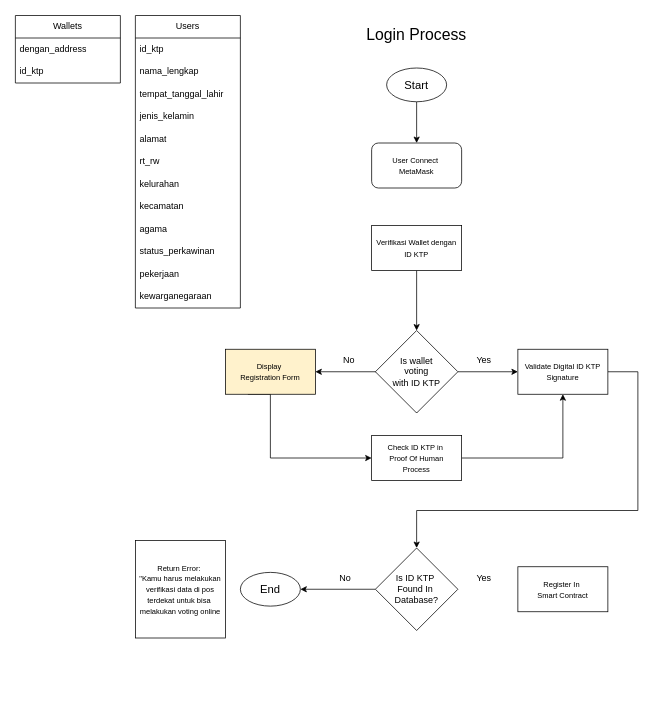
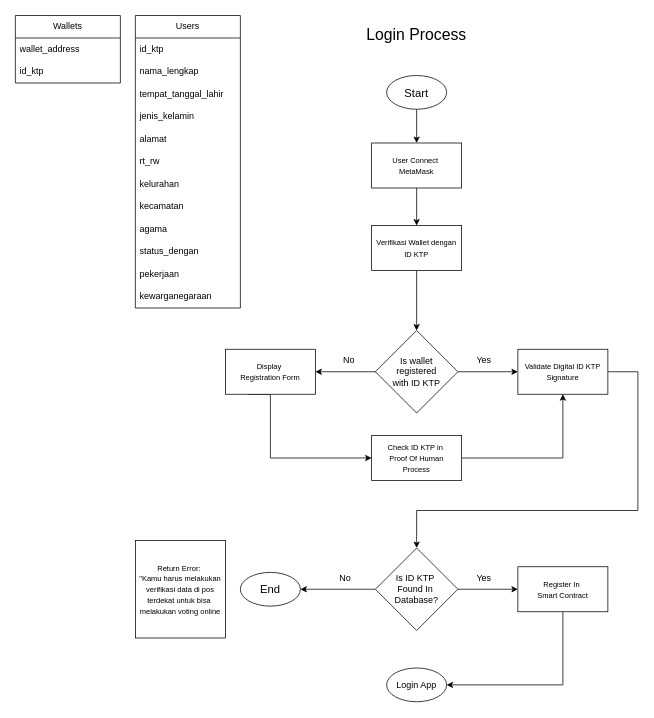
  <mxCell id="0" />
  <mxCell id="1" parent="0" />
  <mxCell id="2" value="&lt;font style=&quot;font-size: 21px;&quot;&gt;Login Process&lt;/font&gt;" style="text;html=1;align=center;verticalAlign=middle;whiteSpace=wrap;rounded=0;" vertex="1" parent="1"><mxGeometry x="480" y="30" width="150" height="30" as="geometry" /></mxCell>
  <mxCell id="3" value="Users" style="swimlane;fontStyle=0;childLayout=stackLayout;horizontal=1;startSize=30;horizontalStack=0;resizeParent=1;resizeParentMax=0;resizeLast=0;collapsible=1;marginBottom=0;whiteSpace=wrap;html=1;" vertex="1" parent="1"><mxGeometry x="180" y="20" width="140" height="390" as="geometry" /></mxCell>
  <mxCell id="4" value="id_ktp" style="text;strokeColor=none;fillColor=none;align=left;verticalAlign=middle;spacingLeft=4;spacingRight=4;overflow=hidden;points=[[0,0.5],[1,0.5]];portConstraint=eastwest;rotatable=0;whiteSpace=wrap;html=1;" vertex="1" parent="3"><mxGeometry y="30" width="140" height="30" as="geometry" /></mxCell>
  <mxCell id="5" value="nama_lengkap" style="text;strokeColor=none;fillColor=none;align=left;verticalAlign=middle;spacingLeft=4;spacingRight=4;overflow=hidden;points=[[0,0.5],[1,0.5]];portConstraint=eastwest;rotatable=0;whiteSpace=wrap;html=1;" vertex="1" parent="3"><mxGeometry y="60" width="140" height="30" as="geometry" /></mxCell>
  <mxCell id="6" value="tempat_tanggal_lahir" style="text;strokeColor=none;fillColor=none;align=left;verticalAlign=middle;spacingLeft=4;spacingRight=4;overflow=hidden;points=[[0,0.5],[1,0.5]];portConstraint=eastwest;rotatable=0;whiteSpace=wrap;html=1;" vertex="1" parent="3"><mxGeometry y="90" width="140" height="30" as="geometry" /></mxCell>
  <mxCell id="7" value="jenis_kelamin" style="text;strokeColor=none;fillColor=none;align=left;verticalAlign=middle;spacingLeft=4;spacingRight=4;overflow=hidden;points=[[0,0.5],[1,0.5]];portConstraint=eastwest;rotatable=0;whiteSpace=wrap;html=1;" vertex="1" parent="3"><mxGeometry y="120" width="140" height="30" as="geometry" /></mxCell>
  <mxCell id="8" value="alamat" style="text;strokeColor=none;fillColor=none;align=left;verticalAlign=middle;spacingLeft=4;spacingRight=4;overflow=hidden;points=[[0,0.5],[1,0.5]];portConstraint=eastwest;rotatable=0;whiteSpace=wrap;html=1;" vertex="1" parent="3"><mxGeometry y="150" width="140" height="30" as="geometry" /></mxCell>
  <mxCell id="9" value="rt_rw" style="text;strokeColor=none;fillColor=none;align=left;verticalAlign=middle;spacingLeft=4;spacingRight=4;overflow=hidden;points=[[0,0.5],[1,0.5]];portConstraint=eastwest;rotatable=0;whiteSpace=wrap;html=1;" vertex="1" parent="3"><mxGeometry y="180" width="140" height="30" as="geometry" /></mxCell>
  <mxCell id="10" value="kelurahan" style="text;strokeColor=none;fillColor=none;align=left;verticalAlign=middle;spacingLeft=4;spacingRight=4;overflow=hidden;points=[[0,0.5],[1,0.5]];portConstraint=eastwest;rotatable=0;whiteSpace=wrap;html=1;" vertex="1" parent="3"><mxGeometry y="210" width="140" height="30" as="geometry" /></mxCell>
  <mxCell id="11" value="kecamatan" style="text;strokeColor=none;fillColor=none;align=left;verticalAlign=middle;spacingLeft=4;spacingRight=4;overflow=hidden;points=[[0,0.5],[1,0.5]];portConstraint=eastwest;rotatable=0;whiteSpace=wrap;html=1;" vertex="1" parent="3"><mxGeometry y="240" width="140" height="30" as="geometry" /></mxCell>
  <mxCell id="12" value="agama" style="text;strokeColor=none;fillColor=none;align=left;verticalAlign=middle;spacingLeft=4;spacingRight=4;overflow=hidden;points=[[0,0.5],[1,0.5]];portConstraint=eastwest;rotatable=0;whiteSpace=wrap;html=1;" vertex="1" parent="3"><mxGeometry y="270" width="140" height="30" as="geometry" /></mxCell>
- <mxCell id="13" value="status_perkawinan" style="text;strokeColor=none;fillColor=none;align=left;verticalAlign=middle;spacingLeft=4;spacingRight=4;overflow=hidden;points=[[0,0.5],[1,0.5]];portConstraint=eastwest;rotatable=0;whiteSpace=wrap;html=1;" vertex="1" parent="3"><mxGeometry y="300" width="140" height="30" as="geometry" /></mxCell>
+ <mxCell id="13" value="status_dengan" style="text;strokeColor=none;fillColor=none;align=left;verticalAlign=middle;spacingLeft=4;spacingRight=4;overflow=hidden;points=[[0,0.5],[1,0.5]];portConstraint=eastwest;rotatable=0;whiteSpace=wrap;html=1;" vertex="1" parent="3"><mxGeometry y="300" width="140" height="30" as="geometry" /></mxCell>
  <mxCell id="14" value="pekerjaan" style="text;strokeColor=none;fillColor=none;align=left;verticalAlign=middle;spacingLeft=4;spacingRight=4;overflow=hidden;points=[[0,0.5],[1,0.5]];portConstraint=eastwest;rotatable=0;whiteSpace=wrap;html=1;" vertex="1" parent="3"><mxGeometry y="330" width="140" height="30" as="geometry" /></mxCell>
  <mxCell id="15" value="kewarganegaraan" style="text;strokeColor=none;fillColor=none;align=left;verticalAlign=middle;spacingLeft=4;spacingRight=4;overflow=hidden;points=[[0,0.5],[1,0.5]];portConstraint=eastwest;rotatable=0;whiteSpace=wrap;html=1;" vertex="1" parent="3"><mxGeometry y="360" width="140" height="30" as="geometry" /></mxCell>
  <mxCell id="16" value="Wallets" style="swimlane;fontStyle=0;childLayout=stackLayout;horizontal=1;startSize=30;horizontalStack=0;resizeParent=1;resizeParentMax=0;resizeLast=0;collapsible=1;marginBottom=0;whiteSpace=wrap;html=1;" vertex="1" parent="1"><mxGeometry x="20" y="20" width="140" height="90" as="geometry" /></mxCell>
- <mxCell id="17" value="dengan_address" style="text;strokeColor=none;fillColor=none;align=left;verticalAlign=middle;spacingLeft=4;spacingRight=4;overflow=hidden;points=[[0,0.5],[1,0.5]];portConstraint=eastwest;rotatable=0;whiteSpace=wrap;html=1;" vertex="1" parent="16"><mxGeometry y="30" width="140" height="30" as="geometry" /></mxCell>
+ <mxCell id="17" value="wallet_address" style="text;strokeColor=none;fillColor=none;align=left;verticalAlign=middle;spacingLeft=4;spacingRight=4;overflow=hidden;points=[[0,0.5],[1,0.5]];portConstraint=eastwest;rotatable=0;whiteSpace=wrap;html=1;" vertex="1" parent="16"><mxGeometry y="30" width="140" height="30" as="geometry" /></mxCell>
  <mxCell id="18" value="id_ktp" style="text;strokeColor=none;fillColor=none;align=left;verticalAlign=middle;spacingLeft=4;spacingRight=4;overflow=hidden;points=[[0,0.5],[1,0.5]];portConstraint=eastwest;rotatable=0;whiteSpace=wrap;html=1;" vertex="1" parent="16"><mxGeometry y="60" width="140" height="30" as="geometry" /></mxCell>
  <mxCell id="19" style="edgeStyle=orthogonalEdgeStyle;rounded=0;orthogonalLoop=1;jettySize=auto;html=1;exitX=0.5;exitY=1;exitDx=0;exitDy=0;" edge="1" parent="1" source="20" target="22"><mxGeometry relative="1" as="geometry" /></mxCell>
- <mxCell id="20" value="&lt;font style=&quot;font-size: 15px;&quot;&gt;Start&lt;/font&gt;" style="ellipse;whiteSpace=wrap;html=1;" vertex="1" parent="1"><mxGeometry x="515" y="90" width="80" height="45" as="geometry" /></mxCell>
- <mxCell id="22" value="&lt;font size=&quot;1&quot;&gt;User Connect&amp;nbsp;&lt;/font&gt;&lt;div&gt;&lt;font size=&quot;1&quot;&gt;MetaMask&lt;/font&gt;&lt;/div&gt;" style="whiteSpace=wrap;html=1;rounded=1;" vertex="1" parent="1"><mxGeometry x="495" y="190" width="120" height="60" as="geometry" /></mxCell>
+ <mxCell id="20" value="&lt;font style=&quot;font-size: 15px;&quot;&gt;Start&lt;/font&gt;" style="ellipse;whiteSpace=wrap;html=1;" vertex="1" parent="1"><mxGeometry x="515" y="100" width="80" height="45" as="geometry" /></mxCell>
+ <mxCell id="21" style="edgeStyle=orthogonalEdgeStyle;rounded=0;orthogonalLoop=1;jettySize=auto;html=1;" edge="1" parent="1" source="22" target="24"><mxGeometry relative="1" as="geometry" /></mxCell>
+ <mxCell id="22" value="&lt;font size=&quot;1&quot;&gt;User Connect&amp;nbsp;&lt;/font&gt;&lt;div&gt;&lt;font size=&quot;1&quot;&gt;MetaMask&lt;/font&gt;&lt;/div&gt;" style="rounded=0;whiteSpace=wrap;html=1;" vertex="1" parent="1"><mxGeometry x="495" y="190" width="120" height="60" as="geometry" /></mxCell>
  <mxCell id="23" style="edgeStyle=orthogonalEdgeStyle;rounded=0;orthogonalLoop=1;jettySize=auto;html=1;exitX=0.5;exitY=1;exitDx=0;exitDy=0;entryX=0.5;entryY=0;entryDx=0;entryDy=0;" edge="1" parent="1" source="24" target="27"><mxGeometry relative="1" as="geometry" /></mxCell>
  <mxCell id="24" value="&lt;font size=&quot;1&quot;&gt;Verifikasi Wallet dengan&lt;/font&gt;&lt;div&gt;&lt;font size=&quot;1&quot;&gt;ID KTP&lt;/font&gt;&lt;/div&gt;" style="rounded=0;whiteSpace=wrap;html=1;" vertex="1" parent="1"><mxGeometry x="495" y="300" width="120" height="60" as="geometry" /></mxCell>
  <mxCell id="25" style="edgeStyle=orthogonalEdgeStyle;rounded=0;orthogonalLoop=1;jettySize=auto;html=1;exitX=0.5;exitY=1;exitDx=0;exitDy=0;entryX=1;entryY=0.5;entryDx=0;entryDy=0;" edge="1" parent="1" source="27" target="29"><mxGeometry relative="1" as="geometry"><Array as="points"><mxPoint x="555" y="495" /></Array></mxGeometry></mxCell>
  <mxCell id="26" style="edgeStyle=orthogonalEdgeStyle;rounded=0;orthogonalLoop=1;jettySize=auto;html=1;exitX=1;exitY=0.5;exitDx=0;exitDy=0;entryX=0;entryY=0.5;entryDx=0;entryDy=0;" edge="1" parent="1" source="27" target="31"><mxGeometry relative="1" as="geometry" /></mxCell>
- <mxCell id="27" value="Is wallet&lt;div&gt;voting&lt;/div&gt;&lt;div&gt;with ID KTP&lt;/div&gt;" style="rhombus;whiteSpace=wrap;html=1;" vertex="1" parent="1"><mxGeometry x="500" y="440" width="110" height="110" as="geometry" /></mxCell>
+ <mxCell id="27" value="Is wallet&lt;div&gt;registered&lt;/div&gt;&lt;div&gt;with ID KTP&lt;/div&gt;" style="rhombus;whiteSpace=wrap;html=1;" vertex="1" parent="1"><mxGeometry x="500" y="440" width="110" height="110" as="geometry" /></mxCell>
  <mxCell id="28" style="edgeStyle=orthogonalEdgeStyle;rounded=0;orthogonalLoop=1;jettySize=auto;html=1;exitX=0.446;exitY=0.988;exitDx=0;exitDy=0;exitPerimeter=0;entryX=0;entryY=0.5;entryDx=0;entryDy=0;" edge="1" parent="1" target="35"><mxGeometry relative="1" as="geometry"><mxPoint x="330" y="525" as="sourcePoint" /><mxPoint x="466.48" y="680.779" as="targetPoint" /><Array as="points"><mxPoint x="360" y="525" /><mxPoint x="360" y="610" /></Array></mxGeometry></mxCell>
- <mxCell id="29" value="&lt;font size=&quot;1&quot;&gt;Display&amp;nbsp;&lt;/font&gt;&lt;div&gt;&lt;font size=&quot;1&quot;&gt;Registration&amp;nbsp;&lt;/font&gt;&lt;span style=&quot;font-size: x-small; background-color: transparent; color: light-dark(rgb(0, 0, 0), rgb(255, 255, 255));&quot;&gt;Form&lt;/span&gt;&lt;/div&gt;" style="rounded=0;whiteSpace=wrap;html=1;fillColor=#fff2cc;" vertex="1" parent="1"><mxGeometry x="300" y="465" width="120" height="60" as="geometry" /></mxCell>
+ <mxCell id="29" value="&lt;font size=&quot;1&quot;&gt;Display&amp;nbsp;&lt;/font&gt;&lt;div&gt;&lt;font size=&quot;1&quot;&gt;Registration&amp;nbsp;&lt;/font&gt;&lt;span style=&quot;font-size: x-small; background-color: transparent; color: light-dark(rgb(0, 0, 0), rgb(255, 255, 255));&quot;&gt;Form&lt;/span&gt;&lt;/div&gt;" style="rounded=0;whiteSpace=wrap;html=1;" vertex="1" parent="1"><mxGeometry x="300" y="465" width="120" height="60" as="geometry" /></mxCell>
  <mxCell id="30" style="edgeStyle=orthogonalEdgeStyle;rounded=0;orthogonalLoop=1;jettySize=auto;html=1;entryX=0.5;entryY=0;entryDx=0;entryDy=0;" edge="1" parent="1" source="31" target="38"><mxGeometry relative="1" as="geometry"><mxPoint x="850" y="680" as="targetPoint" /><Array as="points"><mxPoint x="850" y="495" /><mxPoint x="850" y="680" /><mxPoint x="555" y="680" /></Array></mxGeometry></mxCell>
  <mxCell id="31" value="&lt;font size=&quot;1&quot;&gt;Validate Digital ID KTP Signature&lt;/font&gt;" style="rounded=0;whiteSpace=wrap;html=1;" vertex="1" parent="1"><mxGeometry x="690" y="465" width="120" height="60" as="geometry" /></mxCell>
  <mxCell id="32" value="Yes" style="text;html=1;align=center;verticalAlign=middle;whiteSpace=wrap;rounded=0;" vertex="1" parent="1"><mxGeometry x="615" y="465" width="60" height="30" as="geometry" /></mxCell>
  <mxCell id="33" value="No" style="text;html=1;align=center;verticalAlign=middle;whiteSpace=wrap;rounded=0;" vertex="1" parent="1"><mxGeometry x="435" y="465" width="60" height="30" as="geometry" /></mxCell>
  <mxCell id="34" style="edgeStyle=orthogonalEdgeStyle;rounded=0;orthogonalLoop=1;jettySize=auto;html=1;entryX=0.5;entryY=1;entryDx=0;entryDy=0;" edge="1" parent="1" source="35" target="31"><mxGeometry relative="1" as="geometry"><mxPoint x="750" y="550" as="targetPoint" /></mxGeometry></mxCell>
  <mxCell id="35" value="&lt;font size=&quot;1&quot;&gt;Check ID KTP in&amp;nbsp;&lt;/font&gt;&lt;div&gt;&lt;font size=&quot;1&quot;&gt;Proof Of Human&lt;/font&gt;&lt;/div&gt;&lt;div&gt;&lt;font size=&quot;1&quot;&gt;Process&lt;/font&gt;&lt;/div&gt;" style="rounded=0;whiteSpace=wrap;html=1;" vertex="1" parent="1"><mxGeometry x="495" y="580" width="120" height="60" as="geometry" /></mxCell>
+ <mxCell id="36" style="edgeStyle=orthogonalEdgeStyle;rounded=0;orthogonalLoop=1;jettySize=auto;html=1;exitX=1;exitY=0.5;exitDx=0;exitDy=0;entryX=0;entryY=0.5;entryDx=0;entryDy=0;" edge="1" parent="1" source="38" target="40"><mxGeometry relative="1" as="geometry" /></mxCell>
  <mxCell id="37" style="edgeStyle=orthogonalEdgeStyle;rounded=0;orthogonalLoop=1;jettySize=auto;html=1;exitX=0;exitY=0.5;exitDx=0;exitDy=0;entryX=1;entryY=0.5;entryDx=0;entryDy=0;" edge="1" parent="1" source="38" target="44"><mxGeometry relative="1" as="geometry" /></mxCell>
  <mxCell id="38" value="Is ID KTP&amp;nbsp;&lt;div&gt;Found In&amp;nbsp;&lt;/div&gt;&lt;div&gt;Database?&lt;/div&gt;" style="rhombus;whiteSpace=wrap;html=1;" vertex="1" parent="1"><mxGeometry x="500" y="730" width="110" height="110" as="geometry" /></mxCell>
+ <mxCell id="39" style="edgeStyle=orthogonalEdgeStyle;rounded=0;orthogonalLoop=1;jettySize=auto;html=1;entryX=1;entryY=0.5;entryDx=0;entryDy=0;" edge="1" parent="1" source="40" target="45"><mxGeometry relative="1" as="geometry"><mxPoint x="750" y="920" as="targetPoint" /><Array as="points"><mxPoint x="750" y="912" /></Array></mxGeometry></mxCell>
  <mxCell id="40" value="&lt;font size=&quot;1&quot;&gt;Register In&amp;nbsp;&lt;/font&gt;&lt;div&gt;&lt;font size=&quot;1&quot;&gt;Smart Contract&lt;/font&gt;&lt;/div&gt;" style="rounded=0;whiteSpace=wrap;html=1;" vertex="1" parent="1"><mxGeometry x="690" y="755" width="120" height="60" as="geometry" /></mxCell>
  <mxCell id="41" value="&lt;font size=&quot;1&quot;&gt;Return Error:&amp;nbsp;&lt;br&gt;&quot;Kamu harus melakukan&lt;/font&gt;&lt;div&gt;&lt;font size=&quot;1&quot;&gt;verifikasi data di pos&lt;/font&gt;&lt;/div&gt;&lt;div&gt;&lt;font size=&quot;1&quot;&gt;terdekat untuk bisa&amp;nbsp;&lt;/font&gt;&lt;/div&gt;&lt;div&gt;&lt;font size=&quot;1&quot;&gt;melakukan voting online&lt;/font&gt;&lt;/div&gt;" style="rounded=0;whiteSpace=wrap;html=1;" vertex="1" parent="1"><mxGeometry x="180" y="720" width="120" height="130" as="geometry" /></mxCell>
  <mxCell id="42" value="No" style="text;html=1;align=center;verticalAlign=middle;whiteSpace=wrap;rounded=0;" vertex="1" parent="1"><mxGeometry x="430" y="755" width="60" height="30" as="geometry" /></mxCell>
  <mxCell id="43" value="Yes" style="text;html=1;align=center;verticalAlign=middle;whiteSpace=wrap;rounded=0;" vertex="1" parent="1"><mxGeometry x="615" y="755" width="60" height="30" as="geometry" /></mxCell>
  <mxCell id="44" value="&lt;font style=&quot;font-size: 15px;&quot;&gt;End&lt;/font&gt;" style="ellipse;whiteSpace=wrap;html=1;" vertex="1" parent="1"><mxGeometry x="320" y="762.5" width="80" height="45" as="geometry" /></mxCell>
+ <mxCell id="45" value="&lt;font&gt;Login App&lt;/font&gt;" style="ellipse;whiteSpace=wrap;html=1;" vertex="1" parent="1"><mxGeometry x="515" y="890" width="80" height="45" as="geometry" /></mxCell>
